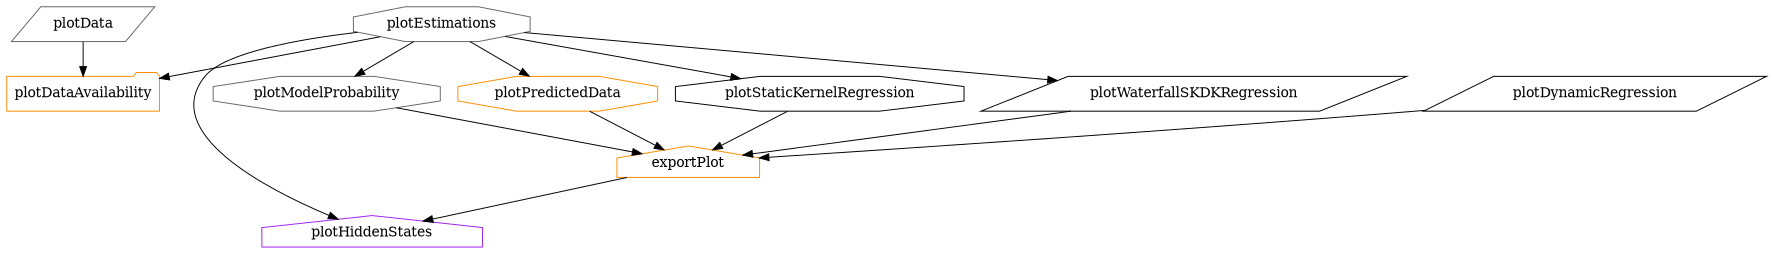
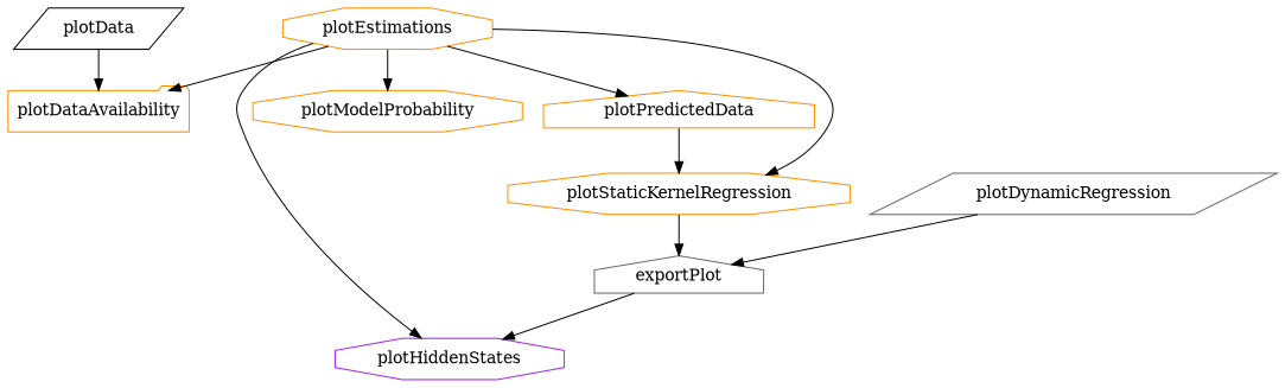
  digraph {
    node [color=darkorange shape=parallelogram]
-   plotData [color=gray40]
+   plotData [color=black]
    plotDataAvailability [shape=folder]
-   plotDynamicRegression [color=black]
-   exportPlot [shape=house]
-   plotHiddenStates [color=purple shape=house]
-   plotEstimations [color=gray40 shape=octagon]
-   plotModelProbability [color=gray40 shape=octagon]
-   plotPredictedData [shape=octagon]
-   plotStaticKernelRegression [color=black shape=octagon]
-   plotWaterfallSKDKRegression [color=black]
+   plotDynamicRegression [color=gray40]
+   exportPlot [color=gray40 shape=house]
+   plotHiddenStates [color=purple shape=octagon]
+   plotEstimations [shape=octagon]
+   plotModelProbability [shape=octagon]
+   plotPredictedData [shape=house]
+   plotStaticKernelRegression [shape=octagon]
    plotData -> plotDataAvailability
    plotDynamicRegression -> exportPlot
    exportPlot -> plotHiddenStates
    plotEstimations -> plotDataAvailability
    plotEstimations -> plotHiddenStates
    plotEstimations -> plotModelProbability
    plotEstimations -> plotPredictedData
    plotEstimations -> plotStaticKernelRegression
-   plotEstimations -> plotWaterfallSKDKRegression
-   plotModelProbability -> exportPlot
-   plotPredictedData -> exportPlot
+   plotPredictedData -> plotStaticKernelRegression
    plotStaticKernelRegression -> exportPlot
-   plotWaterfallSKDKRegression -> exportPlot
  }
